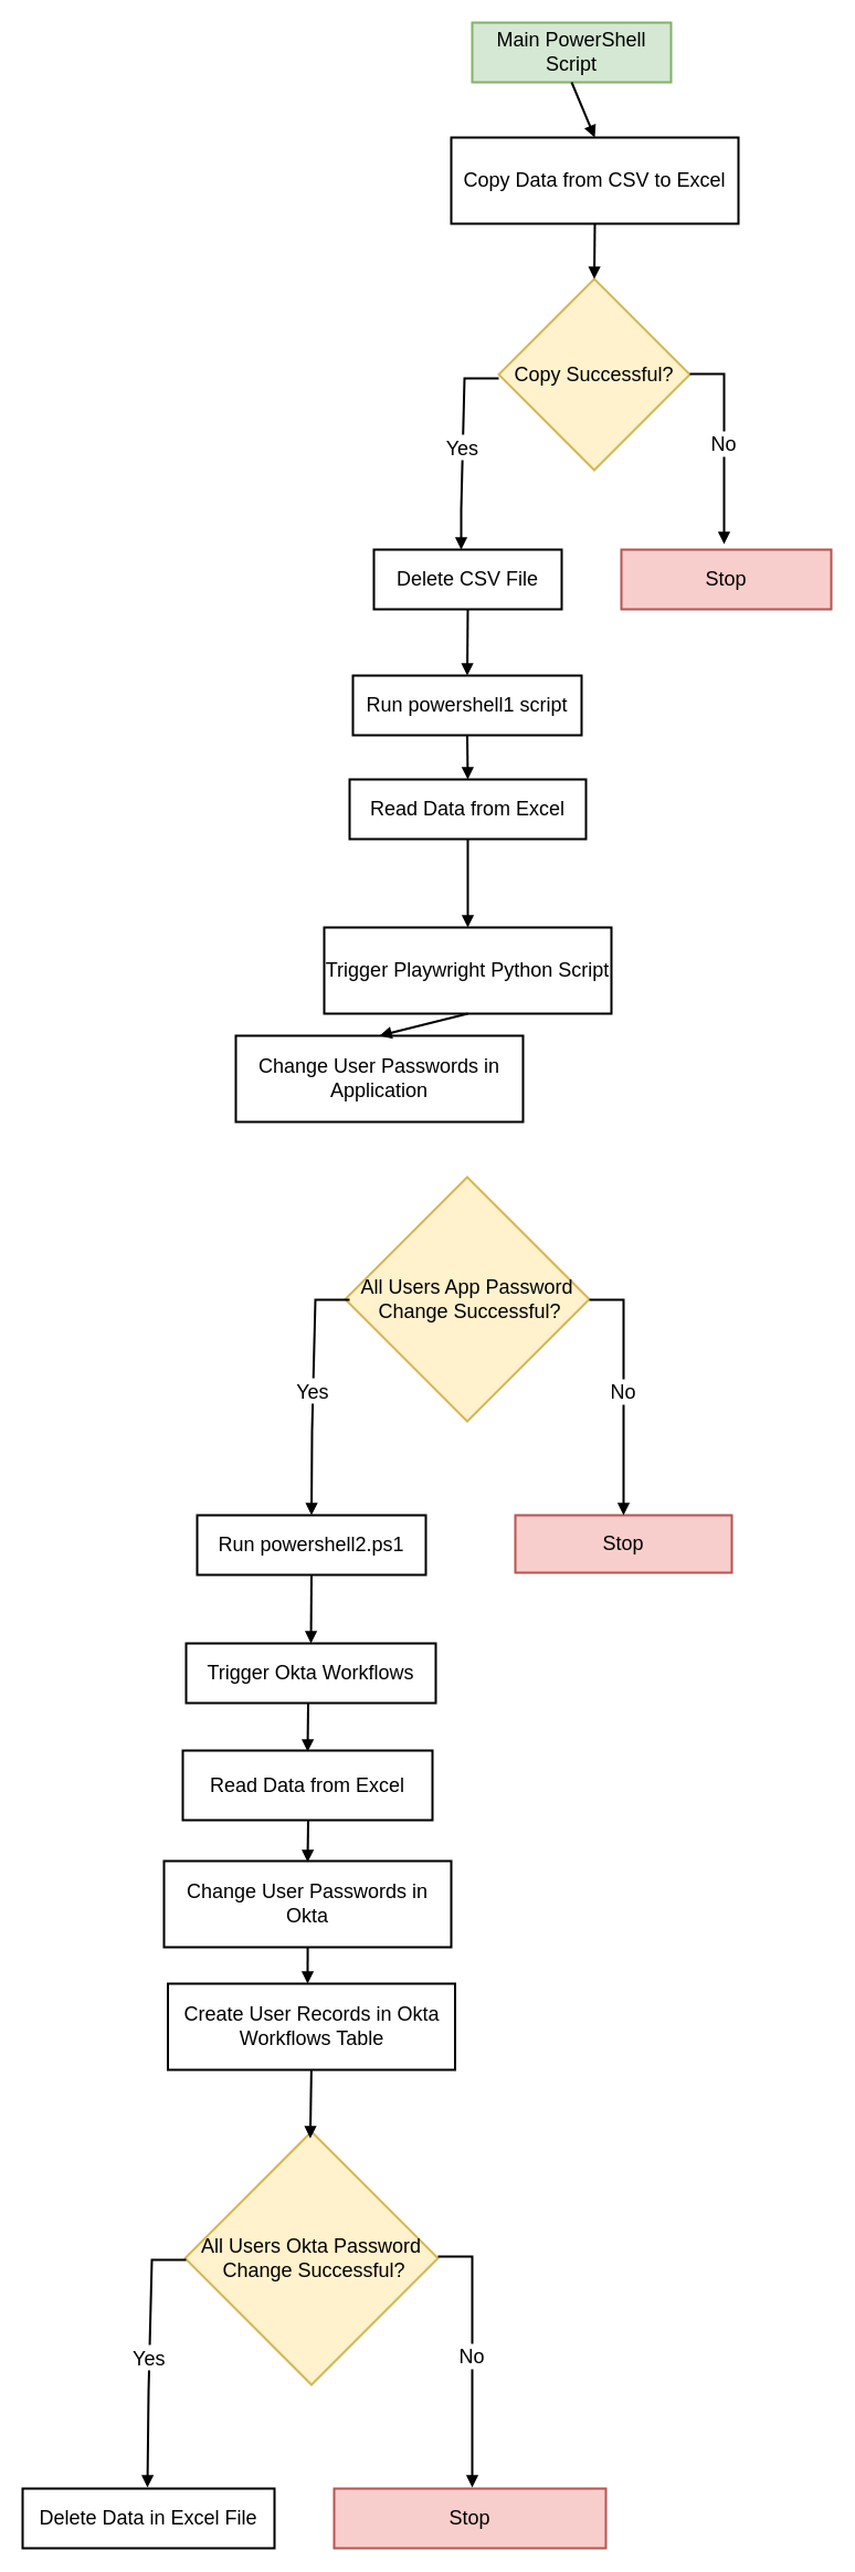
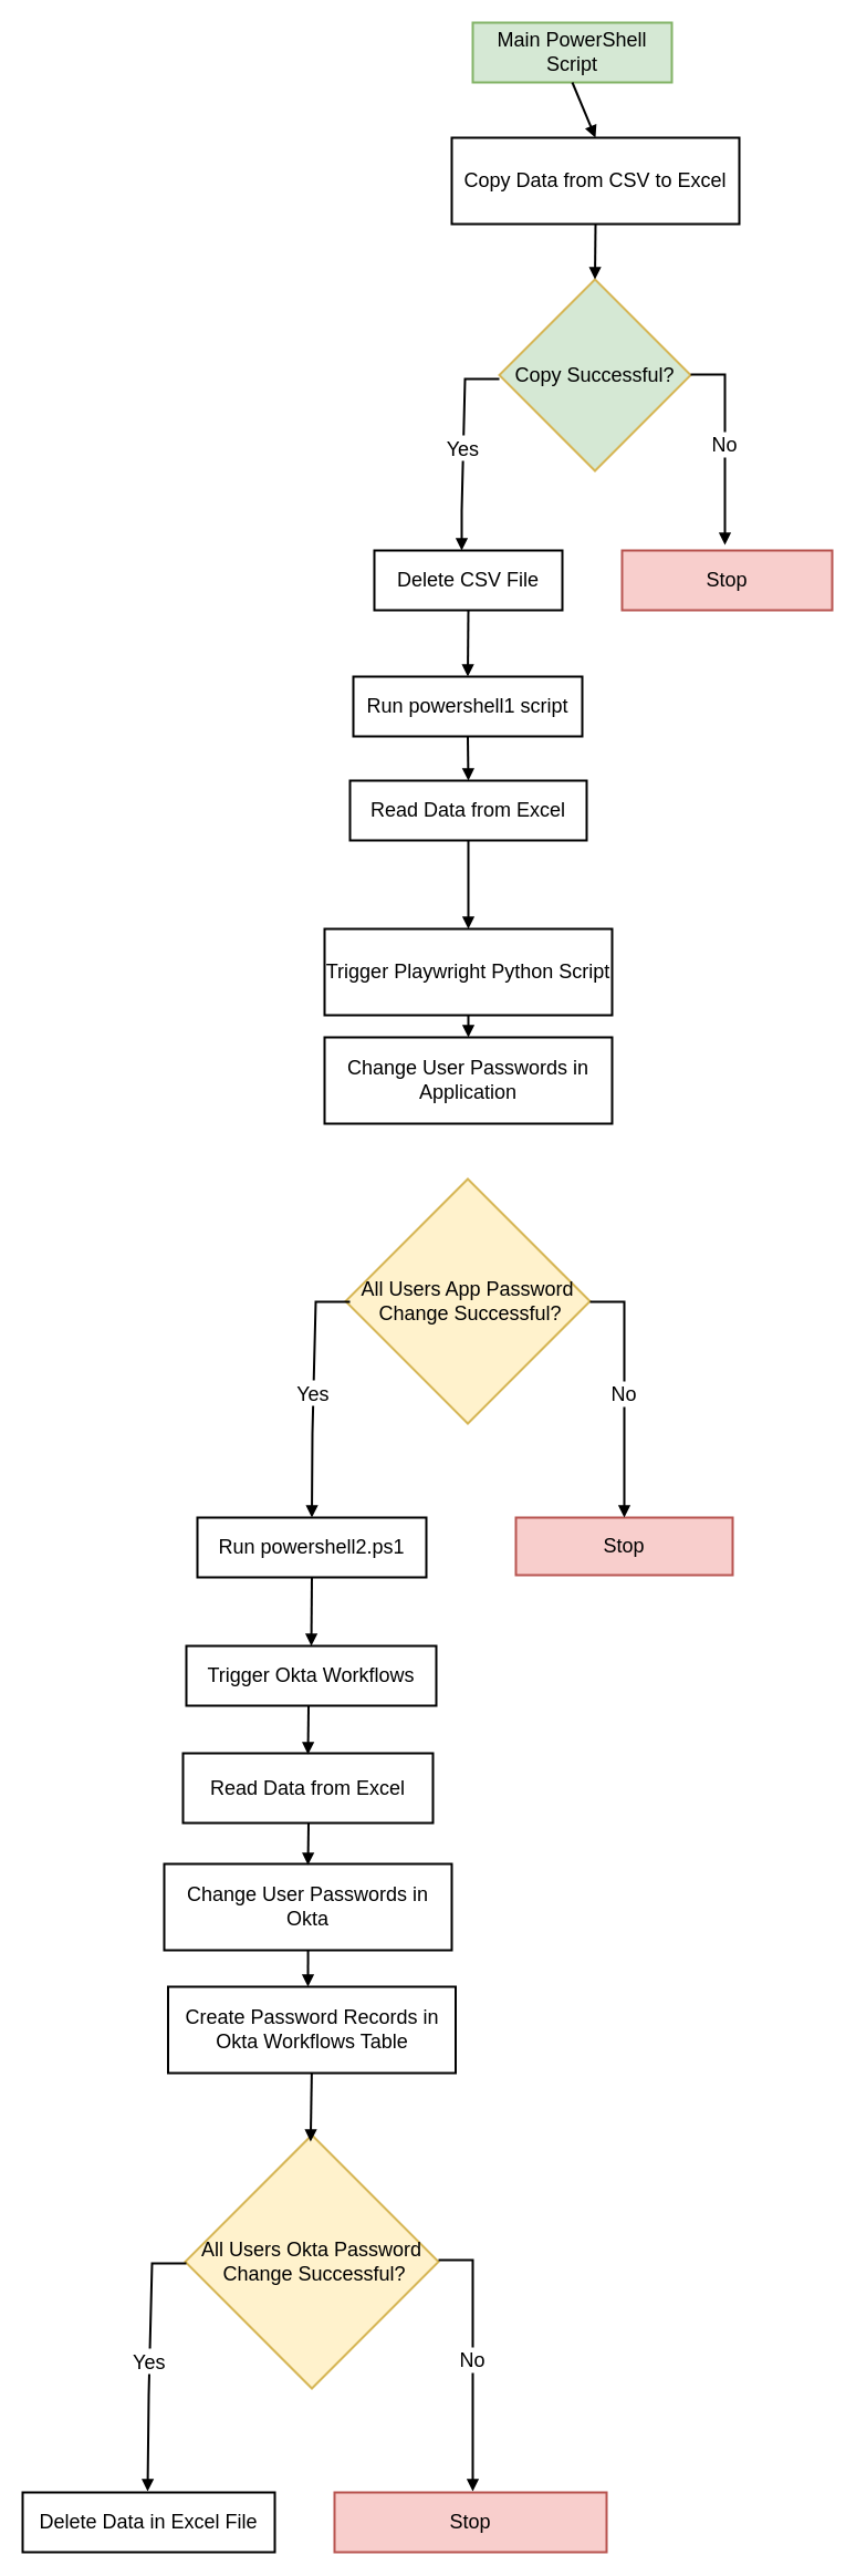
  <mxCell id="0" />
  <mxCell id="1" parent="0" />
  <mxCell id="2" value="Main PowerShell Script" style="whiteSpace=wrap;strokeWidth=2;fontSize=18;fillColor=#d5e8d4;strokeColor=#82b366;" vertex="1" parent="1"><mxGeometry x="427" y="20" width="180" height="54" as="geometry" /></mxCell>
  <mxCell id="3" value="Copy Data from CSV to Excel" style="whiteSpace=wrap;strokeWidth=2;fontSize=18;" vertex="1" parent="1"><mxGeometry x="408" y="124" width="260" height="78" as="geometry" /></mxCell>
- <mxCell id="4" value="Copy Successful?" style="rhombus;strokeWidth=2;whiteSpace=wrap;fontSize=18;fillColor=#fff2cc;strokeColor=#d6b656;" vertex="1" parent="1"><mxGeometry x="451" y="252" width="173" height="173" as="geometry" /></mxCell>
+ <mxCell id="4" value="Copy Successful?" style="rhombus;strokeWidth=2;whiteSpace=wrap;fontSize=18;fillColor=#d5e8d4;strokeColor=#d6b656;" vertex="1" parent="1"><mxGeometry x="451" y="252" width="173" height="173" as="geometry" /></mxCell>
  <mxCell id="5" value="Delete CSV File" style="whiteSpace=wrap;strokeWidth=2;fontSize=18;" vertex="1" parent="1"><mxGeometry x="338" y="497" width="170" height="54" as="geometry" /></mxCell>
  <mxCell id="6" value="Stop" style="whiteSpace=wrap;strokeWidth=2;fontSize=18;fillColor=#f8cecc;strokeColor=#b85450;" vertex="1" parent="1"><mxGeometry x="562" y="497" width="190" height="54" as="geometry" /></mxCell>
  <mxCell id="7" value="Run powershell1 script" style="whiteSpace=wrap;strokeWidth=2;fontSize=18;" vertex="1" parent="1"><mxGeometry x="319" y="611" width="207" height="54" as="geometry" /></mxCell>
  <mxCell id="8" value="Read Data from Excel" style="whiteSpace=wrap;strokeWidth=2;fontSize=18;" vertex="1" parent="1"><mxGeometry x="316" y="705" width="214" height="54" as="geometry" /></mxCell>
  <mxCell id="9" value="Trigger Playwright Python Script" style="whiteSpace=wrap;strokeWidth=2;fontSize=18;" vertex="1" parent="1"><mxGeometry x="293" y="839" width="260" height="78" as="geometry" /></mxCell>
- <mxCell id="10" value="Change User Passwords in Application" style="whiteSpace=wrap;strokeWidth=2;fontSize=18;" vertex="1" parent="1"><mxGeometry x="213" y="937" width="260" height="78" as="geometry" /></mxCell>
+ <mxCell id="10" value="Change User Passwords in Application" style="whiteSpace=wrap;strokeWidth=2;fontSize=18;" vertex="1" parent="1"><mxGeometry x="293" y="937" width="260" height="78" as="geometry" /></mxCell>
  <mxCell id="11" value="All Users App Password&#10; Change Successful?" style="rhombus;strokeWidth=2;whiteSpace=wrap;fontSize=18;fillColor=#fff2cc;strokeColor=#d6b656;" vertex="1" parent="1"><mxGeometry x="312" y="1065" width="221" height="221" as="geometry" /></mxCell>
  <mxCell id="12" value="Run powershell2.ps1" style="whiteSpace=wrap;strokeWidth=2;fontSize=18;" vertex="1" parent="1"><mxGeometry x="178" y="1371" width="207" height="54" as="geometry" /></mxCell>
  <mxCell id="13" value="Stop" style="whiteSpace=wrap;strokeWidth=2;fontSize=18;fillColor=#f8cecc;strokeColor=#b85450;" vertex="1" parent="1"><mxGeometry x="466" y="1371" width="196" height="52" as="geometry" /></mxCell>
  <mxCell id="14" value="Trigger Okta Workflows" style="whiteSpace=wrap;strokeWidth=2;fontSize=18;" vertex="1" parent="1"><mxGeometry x="168" y="1487" width="226" height="54" as="geometry" /></mxCell>
  <mxCell id="15" value="Change User Passwords in Okta" style="whiteSpace=wrap;strokeWidth=2;fontSize=18;" vertex="1" parent="1"><mxGeometry x="148" y="1684" width="260" height="78" as="geometry" /></mxCell>
- <mxCell id="16" value="Create User Records in Okta Workflows Table" style="whiteSpace=wrap;strokeWidth=2;fontSize=18;" vertex="1" parent="1"><mxGeometry x="151.5" y="1795" width="260" height="78" as="geometry" /></mxCell>
+ <mxCell id="16" value="Create Password Records in Okta Workflows Table" style="whiteSpace=wrap;strokeWidth=2;fontSize=18;" vertex="1" parent="1"><mxGeometry x="151.5" y="1795" width="260" height="78" as="geometry" /></mxCell>
  <mxCell id="17" value="Read Data from Excel" style="whiteSpace=wrap;strokeWidth=2;fontSize=18;" vertex="1" parent="1"><mxGeometry x="165" y="1584" width="226" height="63" as="geometry" /></mxCell>
  <mxCell id="18" value="All Users Okta Password&#10; Change Successful?" style="rhombus;strokeWidth=2;whiteSpace=wrap;fontSize=18;fillColor=#fff2cc;strokeColor=#d6b656;" vertex="1" parent="1"><mxGeometry x="167" y="1929" width="229" height="229" as="geometry" /></mxCell>
  <mxCell id="19" value="Delete Data in Excel File" style="whiteSpace=wrap;strokeWidth=2;fontSize=18;" vertex="1" parent="1"><mxGeometry x="20" y="2252" width="228" height="54" as="geometry" /></mxCell>
  <mxCell id="20" value="Stop" style="whiteSpace=wrap;strokeWidth=2;fontSize=18;fillColor=#f8cecc;strokeColor=#b85450;" vertex="1" parent="1"><mxGeometry x="302" y="2252" width="246" height="54" as="geometry" /></mxCell>
  <mxCell id="21" value="" style="curved=1;startArrow=none;endArrow=block;exitX=0.5;exitY=1;entryX=0.5;entryY=0;rounded=0;strokeWidth=2;fontSize=18;" edge="1" parent="1" source="2" target="3"><mxGeometry relative="1" as="geometry"><Array as="points" /></mxGeometry></mxCell>
  <mxCell id="22" value="" style="curved=1;startArrow=none;endArrow=block;exitX=0.5;exitY=1;entryX=0.5;entryY=0;rounded=0;strokeWidth=2;fontSize=18;" edge="1" parent="1" source="3" target="4"><mxGeometry relative="1" as="geometry"><Array as="points" /></mxGeometry></mxCell>
  <mxCell id="23" value="Yes" style="curved=0;startArrow=none;endArrow=block;entryX=0.5;entryY=0.01;rounded=0;strokeWidth=2;fontSize=18;" edge="1" parent="1"><mxGeometry relative="1" as="geometry"><Array as="points"><mxPoint x="420" y="342" /><mxPoint x="417" y="461" /></Array><mxPoint x="451" y="342" as="sourcePoint" /><mxPoint x="417" y="497" as="targetPoint" /></mxGeometry></mxCell>
  <mxCell id="24" value="" style="curved=1;startArrow=none;endArrow=block;exitX=0.5;exitY=1.01;entryX=0.5;entryY=0.01;rounded=0;strokeWidth=2;fontSize=18;" edge="1" parent="1" source="5" target="7"><mxGeometry relative="1" as="geometry"><Array as="points" /></mxGeometry></mxCell>
  <mxCell id="25" value="" style="curved=1;startArrow=none;endArrow=block;exitX=0.5;exitY=1.01;entryX=0.5;entryY=0.01;rounded=0;strokeWidth=2;fontSize=18;" edge="1" parent="1" source="7" target="8"><mxGeometry relative="1" as="geometry"><Array as="points" /></mxGeometry></mxCell>
  <mxCell id="26" value="" style="curved=1;startArrow=none;endArrow=block;exitX=0.5;exitY=1.01;entryX=0.5;entryY=0.01;rounded=0;strokeWidth=2;fontSize=18;" edge="1" parent="1" source="8" target="9"><mxGeometry relative="1" as="geometry"><Array as="points" /></mxGeometry></mxCell>
  <mxCell id="27" value="" style="curved=1;startArrow=none;endArrow=block;exitX=0.5;exitY=1.01;entryX=0.5;entryY=0.01;rounded=0;strokeWidth=2;fontSize=18;" edge="1" parent="1" source="9" target="10"><mxGeometry relative="1" as="geometry"><Array as="points" /></mxGeometry></mxCell>
  <mxCell id="28" value="" style="curved=1;startArrow=none;endArrow=block;exitX=0.5;exitY=1;entryX=0.5;entryY=0;rounded=0;strokeWidth=2;fontSize=18;" edge="1" parent="1" source="12" target="14"><mxGeometry relative="1" as="geometry"><Array as="points" /></mxGeometry></mxCell>
  <mxCell id="29" value="" style="curved=1;startArrow=none;endArrow=block;exitX=0.5;exitY=1;rounded=0;strokeWidth=2;fontSize=18;" edge="1" parent="1"><mxGeometry relative="1" as="geometry"><Array as="points" /><mxPoint x="278.5" y="1541" as="sourcePoint" /><mxPoint x="278" y="1585" as="targetPoint" /></mxGeometry></mxCell>
  <mxCell id="30" value="" style="curved=1;startArrow=none;endArrow=block;exitX=0.5;exitY=1;rounded=0;strokeWidth=2;fontSize=18;" edge="1" parent="1"><mxGeometry relative="1" as="geometry"><Array as="points" /><mxPoint x="278.5" y="1647" as="sourcePoint" /><mxPoint x="278" y="1685" as="targetPoint" /></mxGeometry></mxCell>
  <mxCell id="31" value="" style="curved=1;startArrow=none;endArrow=block;exitX=0.5;exitY=1;rounded=0;strokeWidth=2;fontSize=18;" edge="1" parent="1"><mxGeometry relative="1" as="geometry"><Array as="points" /><mxPoint x="278.07" y="1762" as="sourcePoint" /><mxPoint x="278" y="1795" as="targetPoint" /></mxGeometry></mxCell>
  <mxCell id="32" value="" style="curved=1;startArrow=none;endArrow=block;exitX=0.5;exitY=1;entryX=0.5;entryY=0;rounded=0;strokeWidth=2;fontSize=18;" edge="1" parent="1"><mxGeometry relative="1" as="geometry"><Array as="points" /><mxPoint x="281.38" y="1873" as="sourcePoint" /><mxPoint x="280.38" y="1935" as="targetPoint" /></mxGeometry></mxCell>
  <mxCell id="33" value="No" style="curved=0;startArrow=none;endArrow=block;rounded=0;strokeWidth=2;fontSize=18;" edge="1" parent="1"><mxGeometry relative="1" as="geometry"><Array as="points"><mxPoint x="655" y="338" /></Array><mxPoint x="624" y="338" as="sourcePoint" /><mxPoint x="655" y="492" as="targetPoint" /></mxGeometry></mxCell>
  <mxCell id="34" value="Yes" style="curved=0;startArrow=none;endArrow=block;entryX=0.5;entryY=0;rounded=0;strokeWidth=2;fontSize=18;entryDx=0;entryDy=0;" edge="1" parent="1" target="12"><mxGeometry relative="1" as="geometry"><Array as="points"><mxPoint x="285" y="1176" /><mxPoint x="282" y="1295" /></Array><mxPoint x="316" y="1176" as="sourcePoint" /><mxPoint x="282" y="1331" as="targetPoint" /></mxGeometry></mxCell>
  <mxCell id="35" value="No" style="curved=0;startArrow=none;endArrow=block;rounded=0;strokeWidth=2;fontSize=18;entryX=0.5;entryY=0;entryDx=0;entryDy=0;" edge="1" parent="1" target="13"><mxGeometry relative="1" as="geometry"><Array as="points"><mxPoint x="564" y="1176" /></Array><mxPoint x="533" y="1176" as="sourcePoint" /><mxPoint x="567" y="1333" as="targetPoint" /></mxGeometry></mxCell>
  <mxCell id="36" value="Yes" style="curved=0;startArrow=none;endArrow=block;rounded=0;strokeWidth=2;fontSize=18;" edge="1" parent="1"><mxGeometry relative="1" as="geometry"><Array as="points"><mxPoint x="137" y="2045" /><mxPoint x="134" y="2164" /></Array><mxPoint x="168" y="2045" as="sourcePoint" /><mxPoint x="133" y="2251" as="targetPoint" /></mxGeometry></mxCell>
  <mxCell id="37" value="No" style="curved=0;startArrow=none;endArrow=block;rounded=0;strokeWidth=2;fontSize=18;" edge="1" parent="1"><mxGeometry relative="1" as="geometry"><Array as="points"><mxPoint x="427" y="2042" /></Array><mxPoint x="396" y="2042" as="sourcePoint" /><mxPoint x="427" y="2251" as="targetPoint" /></mxGeometry></mxCell>
